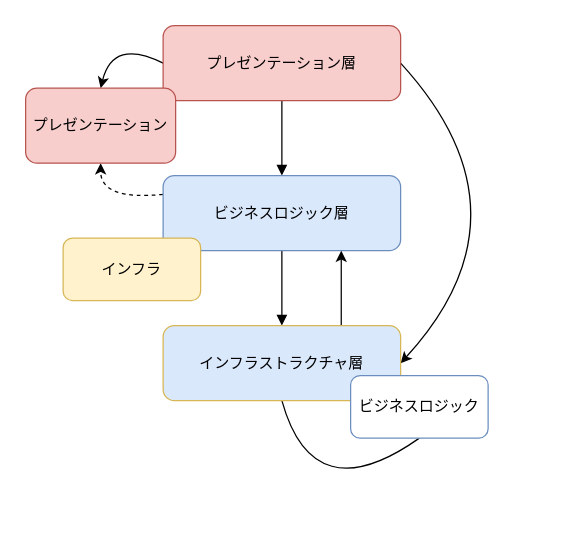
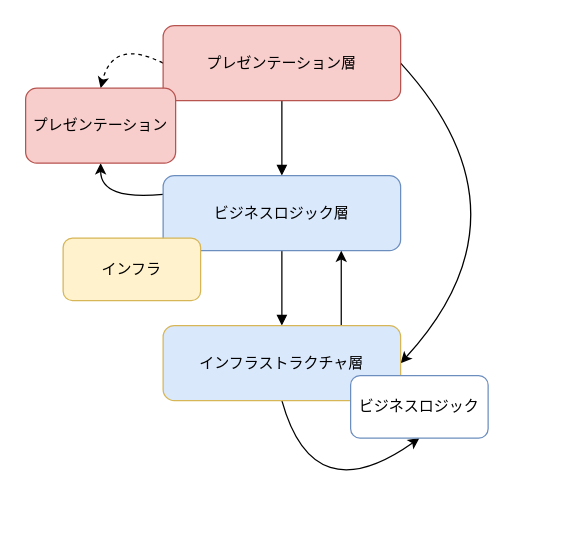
  <mxCell id="0" />
  <mxCell id="1" parent="0" />
  <mxCell id="2" style="edgeStyle=none;html=1;exitX=0.5;exitY=1;exitDx=0;exitDy=0;entryX=0.5;entryY=0;entryDx=0;entryDy=0;endArrow=block;endFill=1;" edge="1" parent="1" source="5" target="8"><mxGeometry relative="1" as="geometry" /></mxCell>
  <mxCell id="3" style="edgeStyle=none;html=1;exitX=1;exitY=0.5;exitDx=0;exitDy=0;entryX=1;entryY=0.5;entryDx=0;entryDy=0;rounded=0;curved=1;" edge="1" parent="1" source="5" target="11"><mxGeometry relative="1" as="geometry"><Array as="points"><mxPoint x="430" y="170" /></Array></mxGeometry></mxCell>
- <mxCell id="4" style="edgeStyle=none;html=1;exitX=0;exitY=0.5;exitDx=0;exitDy=0;entryX=0.5;entryY=0;entryDx=0;entryDy=0;rounded=0;curved=1;" edge="1" parent="1" source="5" target="14"><mxGeometry relative="1" as="geometry"><Array as="points"><mxPoint x="90" y="30" /></Array></mxGeometry></mxCell>
+ <mxCell id="4" style="edgeStyle=none;html=1;exitX=0;exitY=0.5;exitDx=0;exitDy=0;entryX=0.5;entryY=0;entryDx=0;entryDy=0;rounded=0;curved=1;dashed=1;" edge="1" parent="1" source="5" target="14"><mxGeometry relative="1" as="geometry"><Array as="points"><mxPoint x="90" y="30" /></Array></mxGeometry></mxCell>
  <mxCell id="5" value="プレゼンテーション層" style="rounded=1;whiteSpace=wrap;html=1;fillColor=#f8cecc;strokeColor=#b85450;" vertex="1" parent="1"><mxGeometry x="130" y="20" width="190" height="60" as="geometry" /></mxCell>
  <mxCell id="6" style="edgeStyle=none;html=1;exitX=0.5;exitY=1;exitDx=0;exitDy=0;entryX=0.5;entryY=0;entryDx=0;entryDy=0;endArrow=block;endFill=1;" edge="1" parent="1" source="8" target="11"><mxGeometry relative="1" as="geometry" /></mxCell>
- <mxCell id="7" style="edgeStyle=none;html=1;exitX=0;exitY=0.25;exitDx=0;exitDy=0;entryX=0.5;entryY=1;entryDx=0;entryDy=0;rounded=0;curved=1;dashed=1;" edge="1" parent="1" source="8" target="14"><mxGeometry relative="1" as="geometry"><Array as="points"><mxPoint x="80" y="160" /></Array></mxGeometry></mxCell>
+ <mxCell id="7" style="edgeStyle=none;html=1;exitX=0;exitY=0.25;exitDx=0;exitDy=0;entryX=0.5;entryY=1;entryDx=0;entryDy=0;rounded=0;curved=1;" edge="1" parent="1" source="8" target="14"><mxGeometry relative="1" as="geometry"><Array as="points"><mxPoint x="80" y="160" /></Array></mxGeometry></mxCell>
  <mxCell id="8" value="ビジネスロジック層" style="rounded=1;whiteSpace=wrap;html=1;fillColor=#dae8fc;strokeColor=#6c8ebf;" vertex="1" parent="1"><mxGeometry x="130" y="140" width="190" height="60" as="geometry" /></mxCell>
- <mxCell id="9" style="edgeStyle=none;html=1;exitX=0.5;exitY=1;exitDx=0;exitDy=0;entryX=0.5;entryY=1;entryDx=0;entryDy=0;rounded=0;curved=1;endArrow=none;" edge="1" parent="1" source="11" target="12"><mxGeometry relative="1" as="geometry"><Array as="points"><mxPoint x="250" y="410" /></Array></mxGeometry></mxCell>
+ <mxCell id="9" style="edgeStyle=none;html=1;exitX=0.5;exitY=1;exitDx=0;exitDy=0;entryX=0.5;entryY=1;entryDx=0;entryDy=0;rounded=0;curved=1;" edge="1" parent="1" source="11" target="12"><mxGeometry relative="1" as="geometry"><Array as="points"><mxPoint x="250" y="410" /></Array></mxGeometry></mxCell>
  <mxCell id="10" style="edgeStyle=none;html=1;exitX=0.75;exitY=0;exitDx=0;exitDy=0;entryX=0.75;entryY=1;entryDx=0;entryDy=0;" edge="1" parent="1" source="11" target="8"><mxGeometry relative="1" as="geometry" /></mxCell>
  <mxCell id="11" value="インフラストラクチャ層" style="rounded=1;whiteSpace=wrap;html=1;fillColor=#dae8fc;strokeColor=#d6b656;" vertex="1" parent="1"><mxGeometry x="130" y="260" width="190" height="60" as="geometry" /></mxCell>
  <mxCell id="12" value="ビジネスロジック" style="rounded=1;whiteSpace=wrap;html=1;fillColor=#ffffff;strokeColor=#6c8ebf;" vertex="1" parent="1"><mxGeometry x="280" y="300" width="110" height="50" as="geometry" /></mxCell>
  <mxCell id="13" value="インフラ" style="rounded=1;whiteSpace=wrap;html=1;fillColor=#fff2cc;strokeColor=#d6b656;" vertex="1" parent="1"><mxGeometry x="50" y="190" width="110" height="50" as="geometry" /></mxCell>
  <mxCell id="14" value="プレゼンテーション" style="rounded=1;whiteSpace=wrap;html=1;fillColor=#f8cecc;strokeColor=#b85450;" vertex="1" parent="1"><mxGeometry x="20" y="70" width="120" height="60" as="geometry" /></mxCell>
